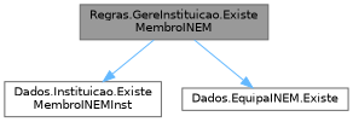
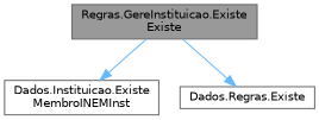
  digraph {
    rankdir=TB
    node [color=grey40 fillcolor=white fontname=Helvetica fontsize=10 shape=box style=filled]
    edge [color=steelblue1 fontname=Helvetica fontsize=10 labelfontname=Helvetica labelfontsize=10 style=solid]
-   n1 [color=gray40 fillcolor=grey60 fontcolor=black height=0.2 label="Regras.GereInstituicao.Existe\lMembroINEM" width=0.4]
+   n1 [color=gray40 fillcolor=grey60 fontcolor=black height=0.2 label="Regras.GereInstituicao.Existe\lExiste" width=0.4]
    n2 [height=0.2 label="Dados.Instituicao.Existe\lMembroINEMInst" width=0.4]
-   n3 [height=0.2 label="Dados.EquipaINEM.Existe" width=0.4]
+   n3 [height=0.2 label="Dados.Regras.Existe" width=0.4]
    n1 -> n2
    n1 -> n3
  }
